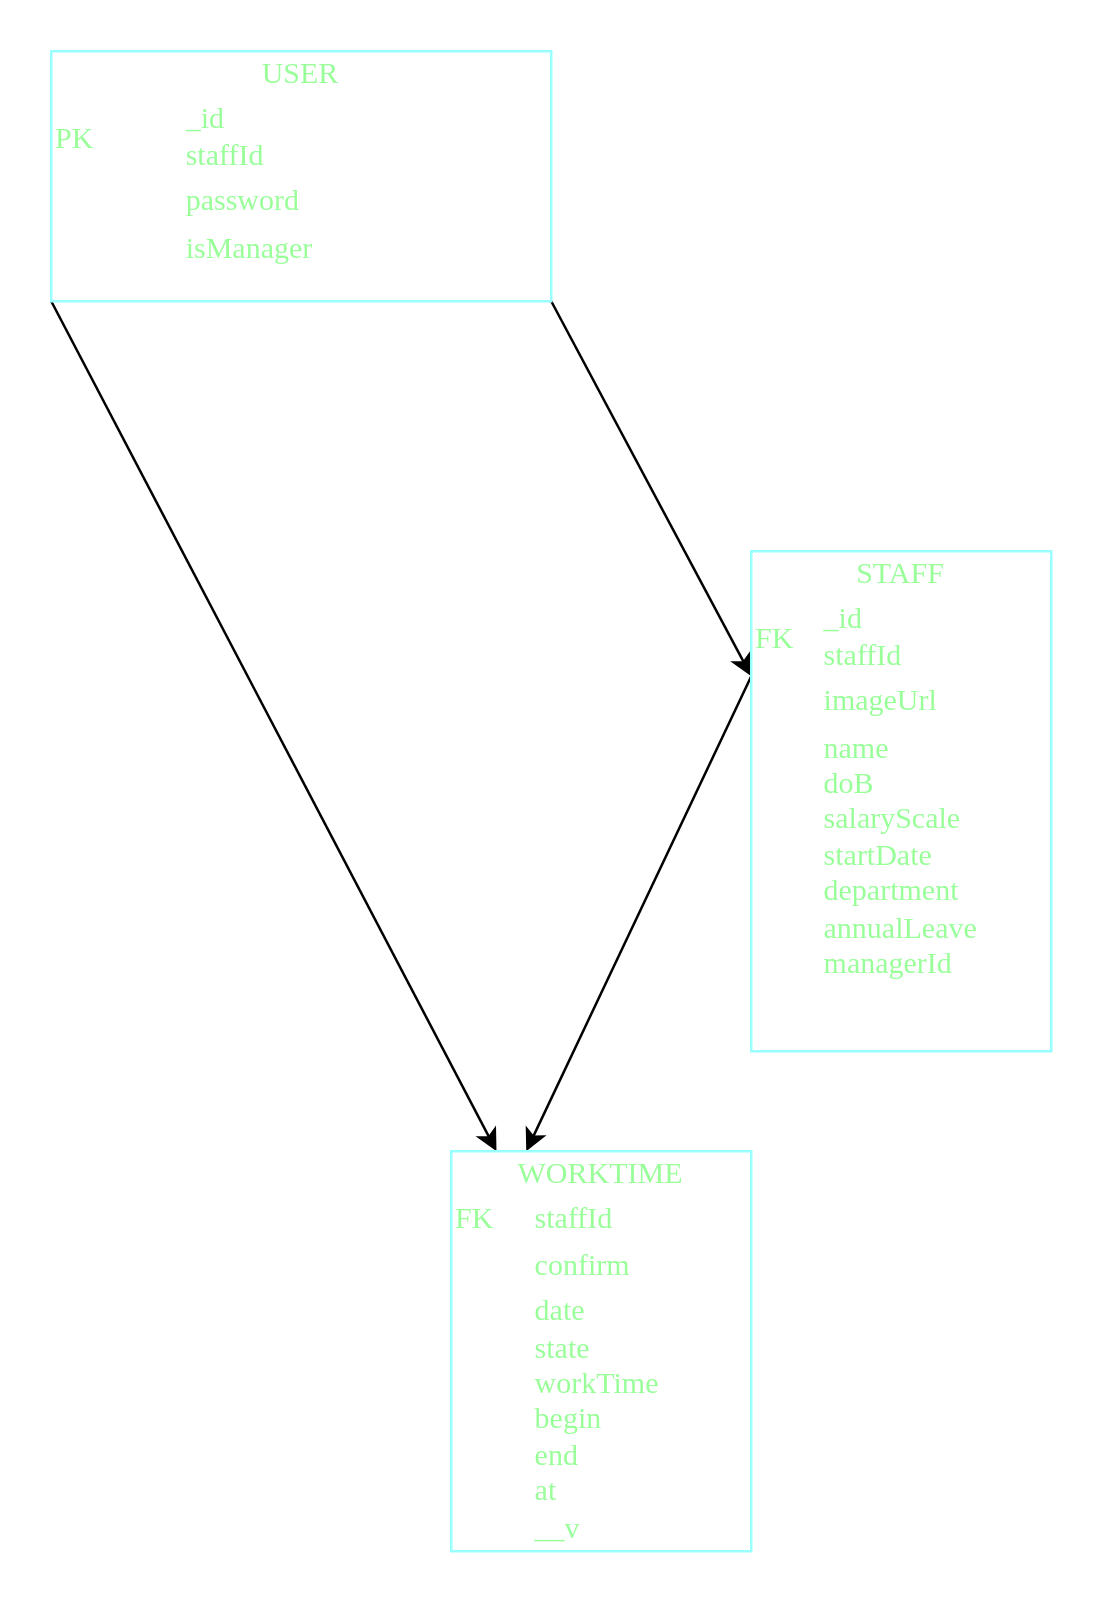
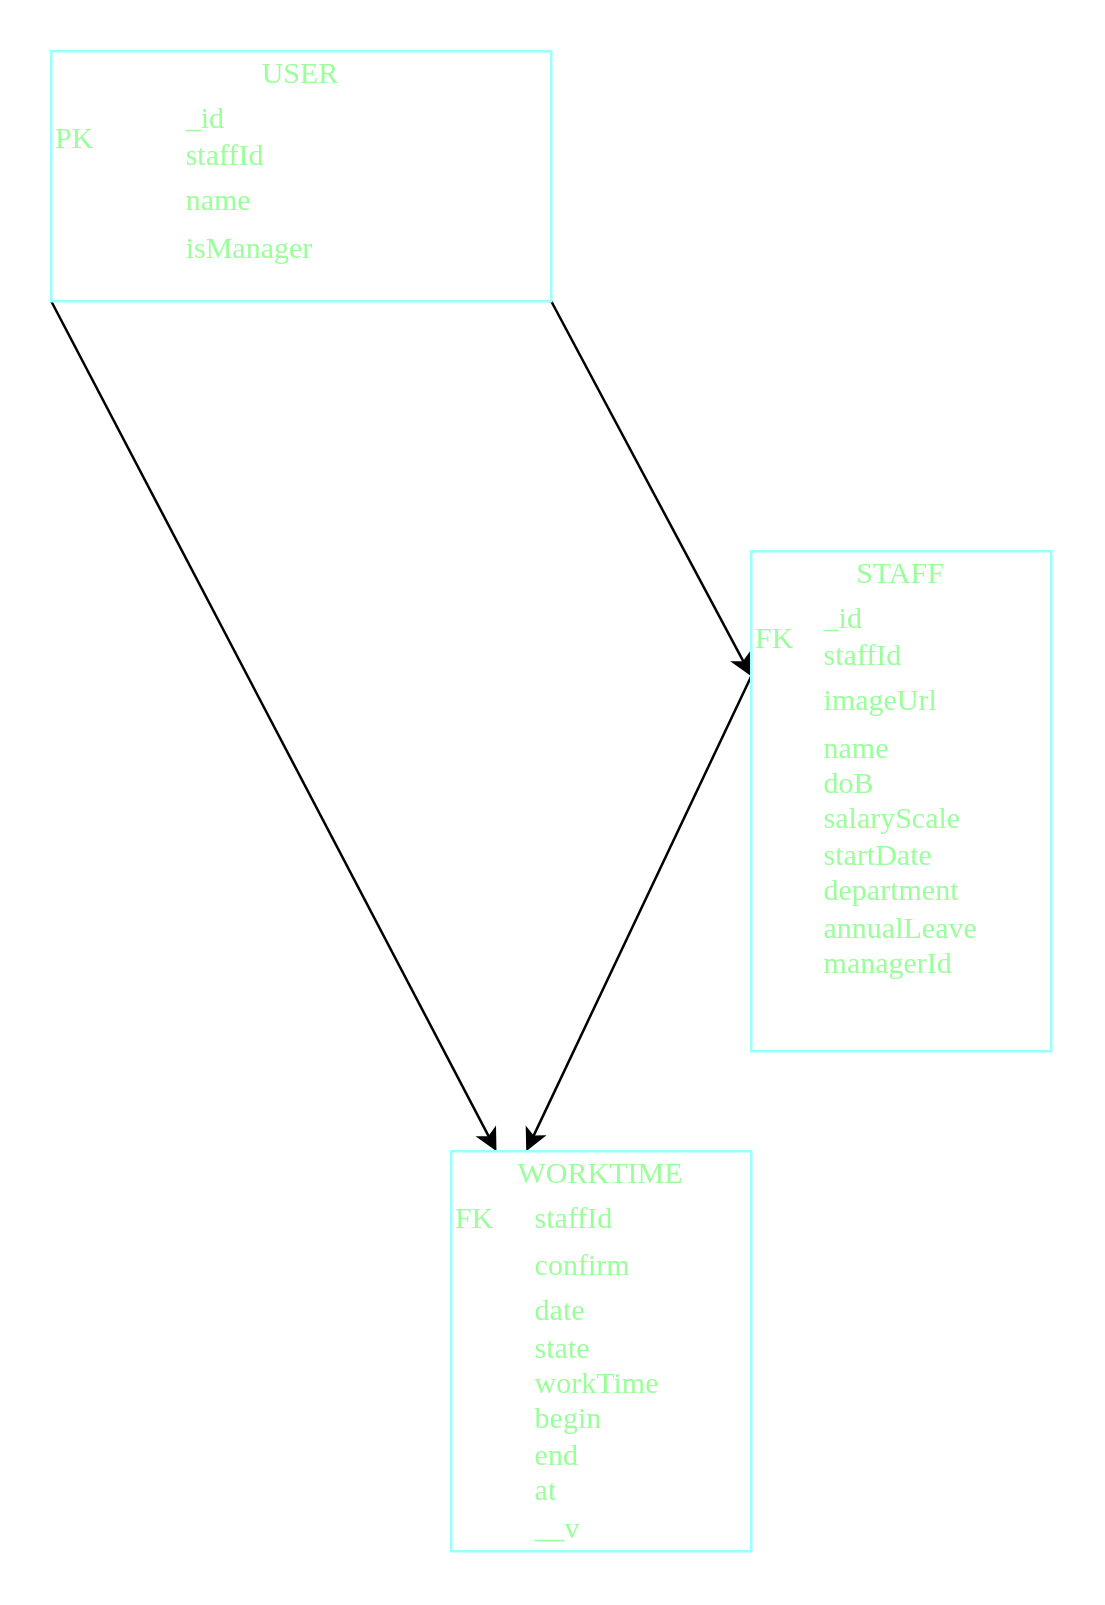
  <mxCell id="0" />
  <mxCell id="1" parent="0" />
  <mxCell id="2" style="edgeStyle=none;html=1;exitX=0;exitY=1;exitDx=0;exitDy=0;" edge="1" parent="1" source="4" target="7"><mxGeometry relative="1" as="geometry" /></mxCell>
  <mxCell id="3" style="edgeStyle=none;html=1;exitX=1;exitY=1;exitDx=0;exitDy=0;entryX=0;entryY=0.25;entryDx=0;entryDy=0;" edge="1" parent="1" source="4" target="6"><mxGeometry relative="1" as="geometry" /></mxCell>
- <mxCell id="4" value="&lt;div style=&quot;text-align: center ; box-sizing: border-box ; width: 100% ; padding: 2px&quot;&gt;USER&lt;/div&gt;&lt;table style=&quot;width: 100% ; font-size: 1em&quot; cellpadding=&quot;2&quot; cellspacing=&quot;0&quot;&gt;&lt;tbody&gt;&lt;tr&gt;&lt;td&gt;PK&lt;/td&gt;&lt;td&gt;_id&lt;br&gt;staffId&lt;/td&gt;&lt;/tr&gt;&lt;tr&gt;&lt;td&gt;&lt;br&gt;&lt;/td&gt;&lt;td&gt;password&lt;/td&gt;&lt;/tr&gt;&lt;tr&gt;&lt;td&gt;&lt;/td&gt;&lt;td&gt;isManager&lt;/td&gt;&lt;/tr&gt;&lt;/tbody&gt;&lt;/table&gt;" style="verticalAlign=top;align=left;overflow=fill;html=1;labelBackgroundColor=none;fontFamily=Times New Roman;strokeColor=#99FFFF;fillColor=default;gradientColor=none;fontColor=#99FF99;" parent="1" vertex="1"><mxGeometry x="20" y="20" width="200" height="100" as="geometry" /></mxCell>
+ <mxCell id="4" value="&lt;div style=&quot;text-align: center ; box-sizing: border-box ; width: 100% ; padding: 2px&quot;&gt;USER&lt;/div&gt;&lt;table style=&quot;width: 100% ; font-size: 1em&quot; cellpadding=&quot;2&quot; cellspacing=&quot;0&quot;&gt;&lt;tbody&gt;&lt;tr&gt;&lt;td&gt;PK&lt;/td&gt;&lt;td&gt;_id&lt;br&gt;staffId&lt;/td&gt;&lt;/tr&gt;&lt;tr&gt;&lt;td&gt;&lt;br&gt;&lt;/td&gt;&lt;td&gt;name&lt;/td&gt;&lt;/tr&gt;&lt;tr&gt;&lt;td&gt;&lt;/td&gt;&lt;td&gt;isManager&lt;/td&gt;&lt;/tr&gt;&lt;/tbody&gt;&lt;/table&gt;" style="verticalAlign=top;align=left;overflow=fill;html=1;labelBackgroundColor=none;fontFamily=Times New Roman;strokeColor=#99FFFF;fillColor=default;gradientColor=none;fontColor=#99FF99;" parent="1" vertex="1"><mxGeometry x="20" y="20" width="200" height="100" as="geometry" /></mxCell>
  <mxCell id="5" style="edgeStyle=none;html=1;exitX=0;exitY=0.25;exitDx=0;exitDy=0;entryX=0.25;entryY=0;entryDx=0;entryDy=0;fontFamily=Times New Roman;fontColor=#99FF99;" parent="1" source="6" target="7" edge="1"><mxGeometry relative="1" as="geometry" /></mxCell>
  <mxCell id="6" value="&lt;div style=&quot;text-align: center ; box-sizing: border-box ; width: 100% ; padding: 2px&quot;&gt;STAFF&lt;/div&gt;&lt;table style=&quot;width: 100% ; font-size: 1em&quot; cellpadding=&quot;2&quot; cellspacing=&quot;0&quot;&gt;&lt;tbody&gt;&lt;tr&gt;&lt;td&gt;FK&lt;/td&gt;&lt;td&gt;_id&lt;br&gt;staffId&lt;/td&gt;&lt;/tr&gt;&lt;tr&gt;&lt;td&gt;&lt;br&gt;&lt;/td&gt;&lt;td&gt;imageUrl&lt;/td&gt;&lt;/tr&gt;&lt;tr&gt;&lt;td&gt;&lt;/td&gt;&lt;td&gt;name&lt;br&gt;doB&lt;br&gt;salaryScale&lt;br&gt;startDate&lt;br&gt;department&lt;br&gt;annualLeave&lt;br&gt;managerId&lt;/td&gt;&lt;/tr&gt;&lt;/tbody&gt;&lt;/table&gt;" style="verticalAlign=top;align=left;overflow=fill;html=1;labelBackgroundColor=none;fontFamily=Times New Roman;strokeColor=#99FFFF;fillColor=default;gradientColor=none;fontColor=#99FF99;" parent="1" vertex="1"><mxGeometry x="300" y="220" width="120" height="200" as="geometry" /></mxCell>
  <mxCell id="7" value="&lt;div style=&quot;text-align: center ; box-sizing: border-box ; width: 100% ; padding: 2px&quot;&gt;WORKTIME&lt;/div&gt;&lt;table style=&quot;width: 100% ; font-size: 1em&quot; cellpadding=&quot;2&quot; cellspacing=&quot;0&quot;&gt;&lt;tbody&gt;&lt;tr&gt;&lt;td&gt;FK&lt;/td&gt;&lt;td&gt;staffId&lt;/td&gt;&lt;/tr&gt;&lt;tr&gt;&lt;td&gt;&lt;br&gt;&lt;/td&gt;&lt;td&gt;confirm&lt;/td&gt;&lt;/tr&gt;&lt;tr&gt;&lt;td&gt;&lt;/td&gt;&lt;td&gt;date&lt;br&gt;state&lt;br&gt;workTime&lt;br&gt;begin&lt;br&gt;end&lt;br&gt;at&lt;br&gt;__v&lt;/td&gt;&lt;/tr&gt;&lt;/tbody&gt;&lt;/table&gt;" style="verticalAlign=top;align=left;overflow=fill;html=1;labelBackgroundColor=none;fontFamily=Times New Roman;strokeColor=#99FFFF;fillColor=default;gradientColor=none;fontColor=#99FF99;" parent="1" vertex="1"><mxGeometry x="180" y="460" width="120" height="160" as="geometry" /></mxCell>
